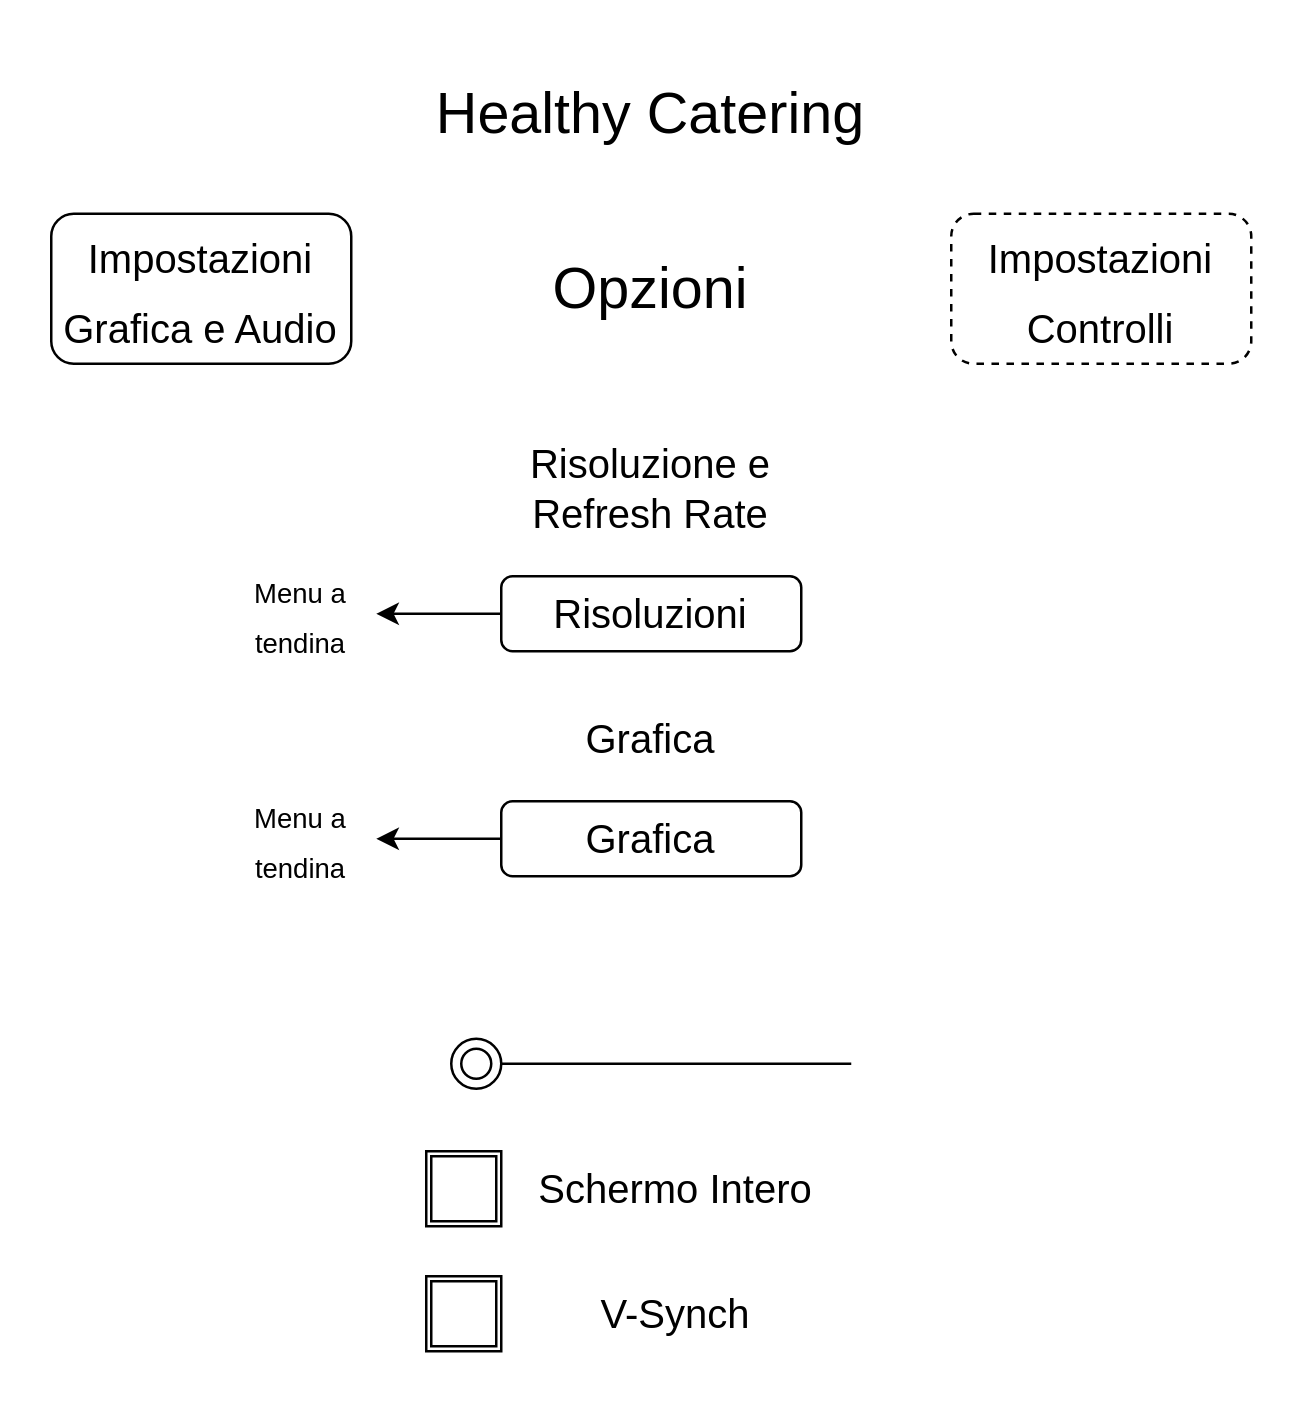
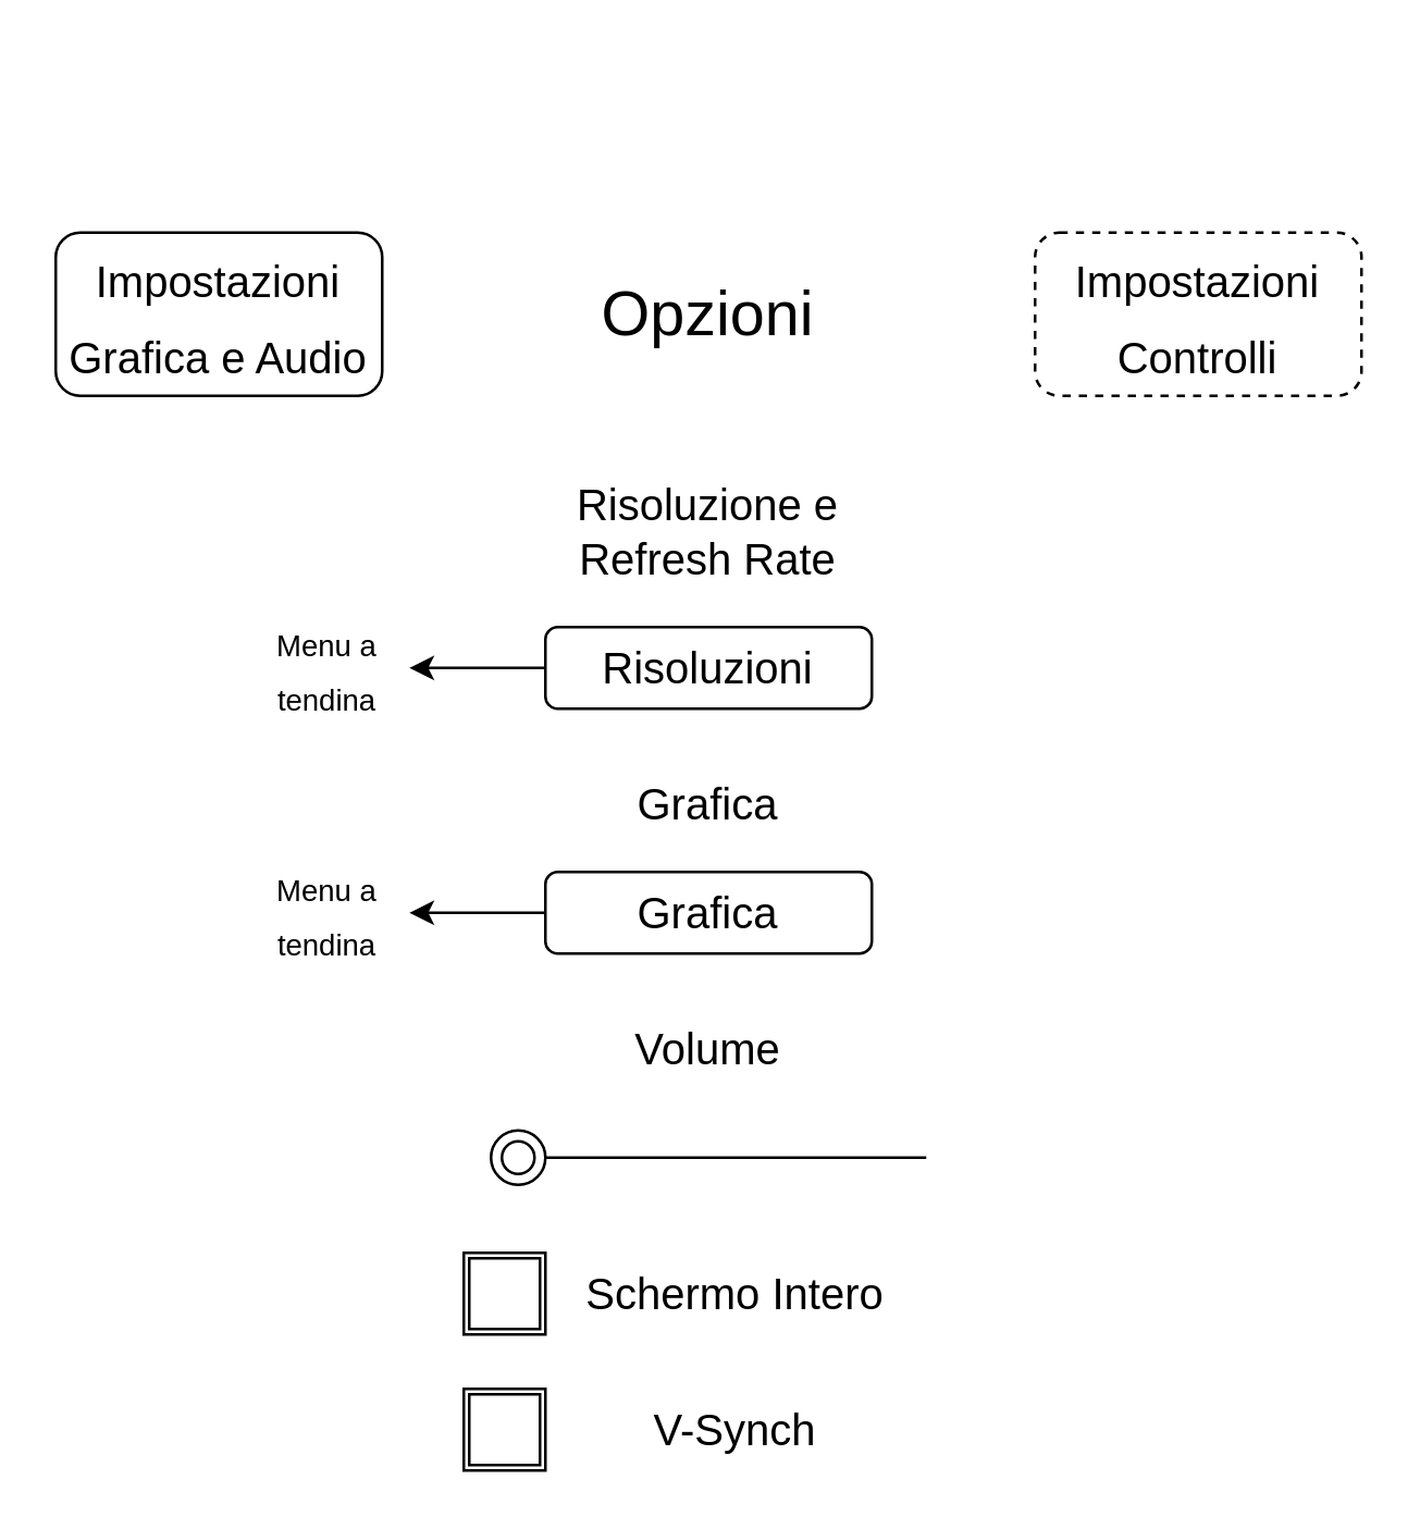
  <mxCell id="0" />
  <mxCell id="1" parent="0" />
- <mxCell id="2" value="&lt;font style=&quot;font-size: 23px&quot;&gt;Healthy Catering&lt;/font&gt;" style="text;html=1;strokeColor=none;fillColor=none;align=center;verticalAlign=middle;whiteSpace=wrap;rounded=0;" vertex="1" parent="1"><mxGeometry x="110" y="20" width="300" height="50" as="geometry" /></mxCell>
  <mxCell id="3" value="Opzioni" style="text;html=1;strokeColor=none;fillColor=none;align=center;verticalAlign=middle;whiteSpace=wrap;rounded=0;fontSize=23;" vertex="1" parent="1"><mxGeometry x="210" y="100" width="100" height="30" as="geometry" /></mxCell>
  <mxCell id="4" value="&lt;font style=&quot;font-size: 16px&quot;&gt;Impostazioni Grafica e Audio&lt;/font&gt;" style="rounded=1;whiteSpace=wrap;html=1;fontSize=23;" vertex="1" parent="1"><mxGeometry x="20" y="85" width="120" height="60" as="geometry" /></mxCell>
  <mxCell id="5" value="&lt;font style=&quot;font-size: 16px&quot;&gt;Impostazioni Controlli&lt;/font&gt;" style="rounded=1;whiteSpace=wrap;html=1;fontSize=23;dashed=1;" vertex="1" parent="1"><mxGeometry x="380" y="85" width="120" height="60" as="geometry" /></mxCell>
  <mxCell id="6" value="Risoluzione e Refresh Rate" style="text;html=1;strokeColor=none;fillColor=none;align=center;verticalAlign=middle;whiteSpace=wrap;rounded=0;fontSize=16;" vertex="1" parent="1"><mxGeometry x="200" y="180" width="120" height="30" as="geometry" /></mxCell>
  <mxCell id="7" value="Risoluzioni" style="rounded=1;whiteSpace=wrap;html=1;fontSize=16;" vertex="1" parent="1"><mxGeometry x="200" y="230" width="120" height="30" as="geometry" /></mxCell>
  <mxCell id="8" value="Grafica" style="text;html=1;strokeColor=none;fillColor=none;align=center;verticalAlign=middle;whiteSpace=wrap;rounded=0;fontSize=16;" vertex="1" parent="1"><mxGeometry x="200" y="280" width="120" height="30" as="geometry" /></mxCell>
  <mxCell id="9" value="Grafica" style="rounded=1;whiteSpace=wrap;html=1;fontSize=16;" vertex="1" parent="1"><mxGeometry x="200" y="320" width="120" height="30" as="geometry" /></mxCell>
+ <mxCell id="10" value="Volume" style="text;html=1;strokeColor=none;fillColor=none;align=center;verticalAlign=middle;whiteSpace=wrap;rounded=0;fontSize=16;" vertex="1" parent="1"><mxGeometry x="200" y="370" width="120" height="30" as="geometry" /></mxCell>
  <mxCell id="11" value="" style="line;strokeWidth=1;rotatable=0;dashed=0;labelPosition=right;align=left;verticalAlign=middle;spacingTop=0;spacingLeft=6;points=[];portConstraint=eastwest;fontSize=16;" vertex="1" parent="1"><mxGeometry x="190" y="420" width="150" height="10" as="geometry" /></mxCell>
  <mxCell id="12" value="" style="ellipse;shape=doubleEllipse;whiteSpace=wrap;html=1;fontSize=16;" vertex="1" parent="1"><mxGeometry x="180" y="415" width="20" height="20" as="geometry" /></mxCell>
  <mxCell id="13" value="" style="shape=ext;double=1;whiteSpace=wrap;html=1;aspect=fixed;fontSize=16;" vertex="1" parent="1"><mxGeometry x="170" y="460" width="30" height="30" as="geometry" /></mxCell>
  <mxCell id="14" value="Schermo Intero" style="text;html=1;strokeColor=none;fillColor=none;align=center;verticalAlign=middle;whiteSpace=wrap;rounded=0;fontSize=16;" vertex="1" parent="1"><mxGeometry x="210" y="460" width="120" height="30" as="geometry" /></mxCell>
  <mxCell id="15" value="" style="shape=ext;double=1;whiteSpace=wrap;html=1;aspect=fixed;fontSize=16;" vertex="1" parent="1"><mxGeometry x="170" y="510" width="30" height="30" as="geometry" /></mxCell>
  <mxCell id="16" value="V-Synch" style="text;html=1;strokeColor=none;fillColor=none;align=center;verticalAlign=middle;whiteSpace=wrap;rounded=0;fontSize=16;" vertex="1" parent="1"><mxGeometry x="210" y="510" width="120" height="30" as="geometry" /></mxCell>
  <mxCell id="17" value="" style="endArrow=classic;html=1;rounded=0;fontSize=16;exitX=0;exitY=0.5;exitDx=0;exitDy=0;" edge="1" parent="1" source="7" target="18"><mxGeometry width="50" height="50" relative="1" as="geometry"><mxPoint x="250" y="320" as="sourcePoint" /><mxPoint x="140" y="245" as="targetPoint" /></mxGeometry></mxCell>
  <mxCell id="18" value="&lt;font style=&quot;font-size: 11px&quot;&gt;Menu a tendina&lt;/font&gt;" style="text;html=1;strokeColor=none;fillColor=none;align=center;verticalAlign=middle;whiteSpace=wrap;rounded=0;fontSize=16;" vertex="1" parent="1"><mxGeometry x="90" y="230" width="60" height="30" as="geometry" /></mxCell>
  <mxCell id="19" value="&lt;font style=&quot;font-size: 11px&quot;&gt;Menu a tendina&lt;/font&gt;" style="text;html=1;strokeColor=none;fillColor=none;align=center;verticalAlign=middle;whiteSpace=wrap;rounded=0;fontSize=16;" vertex="1" parent="1"><mxGeometry x="90" y="320" width="60" height="30" as="geometry" /></mxCell>
  <mxCell id="20" value="" style="endArrow=classic;html=1;rounded=0;fontSize=11;exitX=0;exitY=0.5;exitDx=0;exitDy=0;entryX=1;entryY=0.5;entryDx=0;entryDy=0;" edge="1" parent="1" source="9" target="19"><mxGeometry width="50" height="50" relative="1" as="geometry"><mxPoint x="140" y="310" as="sourcePoint" /><mxPoint x="190" y="260" as="targetPoint" /></mxGeometry></mxCell>
